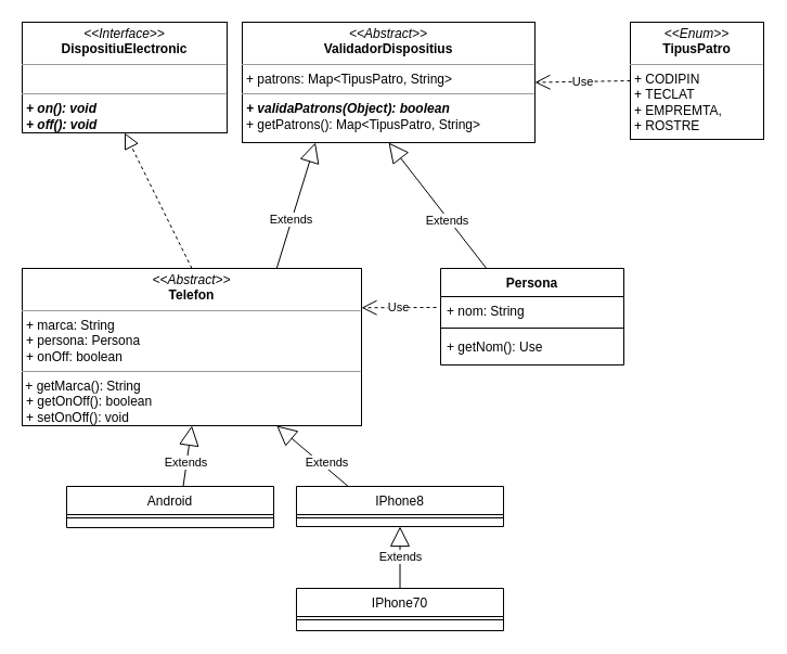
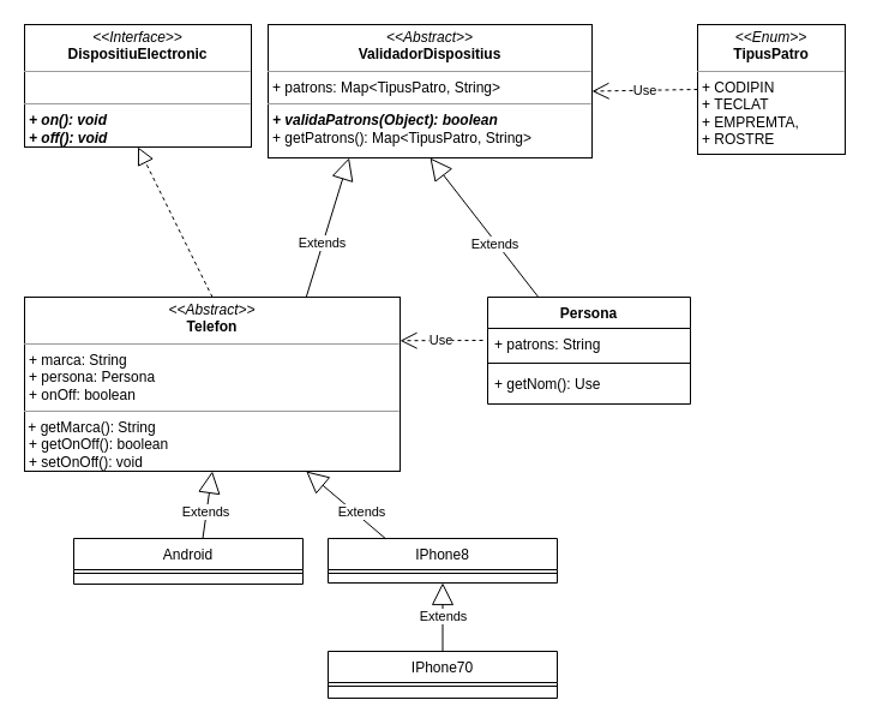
  <mxCell id="0" />
  <mxCell id="1" parent="0" />
  <mxCell id="2" value="Android" style="swimlane;fontStyle=0;align=center;verticalAlign=top;childLayout=stackLayout;horizontal=1;startSize=26;horizontalStack=0;resizeParent=1;resizeLast=0;collapsible=1;marginBottom=0;rounded=0;shadow=0;strokeWidth=1;" parent="1" vertex="1"><mxGeometry x="61" y="448" width="191" height="38" as="geometry"><mxRectangle x="130" y="380" width="160" height="26" as="alternateBounds" /></mxGeometry></mxCell>
  <mxCell id="3" value="" style="line;html=1;strokeWidth=1;align=left;verticalAlign=middle;spacingTop=-1;spacingLeft=3;spacingRight=3;rotatable=0;labelPosition=right;points=[];portConstraint=eastwest;" parent="2" vertex="1"><mxGeometry y="26" width="191" height="6" as="geometry" /></mxCell>
  <mxCell id="4" value="&lt;p style=&quot;margin:0px;margin-top:4px;text-align:center;&quot;&gt;&lt;i&gt;&amp;lt;&amp;lt;Interface&amp;gt;&amp;gt;&lt;/i&gt;&lt;br&gt;&lt;b&gt;DispositiuElectronic&lt;/b&gt;&lt;/p&gt;&lt;hr size=&quot;1&quot;&gt;&lt;p style=&quot;margin:0px;margin-left:4px;&quot;&gt;&lt;br&gt;&lt;/p&gt;&lt;hr size=&quot;1&quot;&gt;&lt;p style=&quot;margin:0px;margin-left:4px;&quot;&gt;&lt;b&gt;&lt;i&gt;+ on(): void&lt;br&gt;+ off(): void&lt;/i&gt;&lt;/b&gt;&lt;/p&gt;" style="verticalAlign=top;align=left;overflow=fill;fontSize=12;fontFamily=Helvetica;html=1;whiteSpace=wrap;" parent="1" vertex="1"><mxGeometry x="20" y="20" width="189" height="102" as="geometry" /></mxCell>
  <mxCell id="5" value="Extends" style="endArrow=block;endSize=16;endFill=0;html=1;rounded=0;exitX=0.563;exitY=-0.002;exitDx=0;exitDy=0;entryX=0.5;entryY=1;entryDx=0;entryDy=0;exitPerimeter=0;" parent="1" source="2" target="12" edge="1"><mxGeometry x="-0.221" y="1" width="160" relative="1" as="geometry"><mxPoint x="79.25" y="482" as="sourcePoint" /><mxPoint x="213.25" y="381" as="targetPoint" /><mxPoint as="offset" /></mxGeometry></mxCell>
  <mxCell id="6" value="IPhone8" style="swimlane;fontStyle=0;align=center;verticalAlign=top;childLayout=stackLayout;horizontal=1;startSize=26;horizontalStack=0;resizeParent=1;resizeLast=0;collapsible=1;marginBottom=0;rounded=0;shadow=0;strokeWidth=1;" parent="1" vertex="1"><mxGeometry x="273" y="448" width="191" height="37" as="geometry"><mxRectangle x="130" y="380" width="160" height="26" as="alternateBounds" /></mxGeometry></mxCell>
  <mxCell id="7" value="" style="line;html=1;strokeWidth=1;align=left;verticalAlign=middle;spacingTop=-1;spacingLeft=3;spacingRight=3;rotatable=0;labelPosition=right;points=[];portConstraint=eastwest;" parent="6" vertex="1"><mxGeometry y="26" width="191" height="6" as="geometry" /></mxCell>
  <mxCell id="8" value="Extends" style="endArrow=block;endSize=16;endFill=0;html=1;rounded=0;exitX=0.25;exitY=0;exitDx=0;exitDy=0;entryX=0.75;entryY=1;entryDx=0;entryDy=0;" parent="1" source="6" target="12" edge="1"><mxGeometry x="-0.336" y="-4" width="160" relative="1" as="geometry"><mxPoint x="-28" y="337" as="sourcePoint" /><mxPoint x="292" y="374" as="targetPoint" /><mxPoint as="offset" /></mxGeometry></mxCell>
  <mxCell id="9" value="IPhone70" style="swimlane;fontStyle=0;align=center;verticalAlign=top;childLayout=stackLayout;horizontal=1;startSize=26;horizontalStack=0;resizeParent=1;resizeLast=0;collapsible=1;marginBottom=0;rounded=0;shadow=0;strokeWidth=1;" parent="1" vertex="1"><mxGeometry x="273" y="542" width="191" height="39" as="geometry"><mxRectangle x="130" y="380" width="160" height="26" as="alternateBounds" /></mxGeometry></mxCell>
  <mxCell id="10" value="" style="line;html=1;strokeWidth=1;align=left;verticalAlign=middle;spacingTop=-1;spacingLeft=3;spacingRight=3;rotatable=0;labelPosition=right;points=[];portConstraint=eastwest;" parent="9" vertex="1"><mxGeometry y="26" width="191" height="6" as="geometry" /></mxCell>
  <mxCell id="11" value="Extends" style="endArrow=block;endSize=16;endFill=0;html=1;rounded=0;exitX=0.5;exitY=0;exitDx=0;exitDy=0;" parent="1" source="9" target="6" edge="1"><mxGeometry width="160" relative="1" as="geometry"><mxPoint x="-28" y="437" as="sourcePoint" /><mxPoint x="267" y="485" as="targetPoint" /></mxGeometry></mxCell>
  <mxCell id="12" value="&lt;p style=&quot;margin:0px;margin-top:4px;text-align:center;&quot;&gt;&lt;i&gt;&amp;lt;&amp;lt;Abstract&amp;gt;&amp;gt;&lt;/i&gt;&lt;br&gt;&lt;b&gt;Telefon&lt;/b&gt;&lt;/p&gt;&lt;hr size=&quot;1&quot;&gt;&lt;p style=&quot;margin:0px;margin-left:4px;&quot;&gt;+ marca: String&lt;br&gt;+ persona: Persona&lt;/p&gt;&lt;p style=&quot;margin:0px;margin-left:4px;&quot;&gt;+ onOff: boolean&lt;/p&gt;&lt;hr size=&quot;1&quot;&gt;&amp;nbsp;+ getMarca(): String&lt;br&gt;&lt;p style=&quot;margin:0px;margin-left:4px;&quot;&gt;+ getOnOff(): boolean&lt;/p&gt;&lt;p style=&quot;margin:0px;margin-left:4px;&quot;&gt;+ setOnOff(): void&lt;/p&gt;" style="verticalAlign=top;align=left;overflow=fill;fontSize=12;fontFamily=Helvetica;html=1;whiteSpace=wrap;" parent="1" vertex="1"><mxGeometry x="20" y="247" width="313" height="145" as="geometry" /></mxCell>
  <mxCell id="13" value="" style="endArrow=block;dashed=1;endFill=0;endSize=12;html=1;rounded=0;entryX=0.5;entryY=1;entryDx=0;entryDy=0;exitX=0.5;exitY=0;exitDx=0;exitDy=0;" parent="1" source="12" target="4" edge="1"><mxGeometry width="160" relative="1" as="geometry"><mxPoint x="277" y="116" as="sourcePoint" /><mxPoint x="137" y="-28" as="targetPoint" /></mxGeometry></mxCell>
  <mxCell id="14" value="&lt;p style=&quot;margin:0px;margin-top:4px;text-align:center;&quot;&gt;&lt;i&gt;&amp;lt;&amp;lt;Abstract&amp;gt;&amp;gt;&lt;/i&gt;&lt;br&gt;&lt;b&gt;ValidadorDispositius&lt;/b&gt;&lt;/p&gt;&lt;hr size=&quot;1&quot;&gt;&lt;p style=&quot;margin:0px;margin-left:4px;&quot;&gt;+ patrons: Map&amp;lt;TipusPatro, String&amp;gt;&lt;br&gt;&lt;/p&gt;&lt;hr size=&quot;1&quot;&gt;&lt;p style=&quot;margin:0px;margin-left:4px;&quot;&gt;&lt;span style=&quot;border-color: var(--border-color);&quot;&gt;&lt;span style=&quot;border-color: var(--border-color);&quot;&gt;&lt;b style=&quot;border-color: var(--border-color);&quot;&gt;&lt;i style=&quot;border-color: var(--border-color);&quot;&gt;+ validaPatrons(Object): boolean&lt;/i&gt;&lt;/b&gt;&lt;br&gt;&lt;/span&gt;&lt;/span&gt;&lt;/p&gt;&lt;p style=&quot;margin:0px;margin-left:4px;&quot;&gt;&lt;span style=&quot;border-color: var(--border-color);&quot;&gt;&lt;span style=&quot;border-color: var(--border-color);&quot;&gt;&lt;span style=&quot;border-color: var(--border-color);&quot;&gt;&lt;span style=&quot;border-color: var(--border-color);&quot;&gt;+ getPatrons(): Map&amp;lt;TipusPatro, String&amp;gt;&lt;/span&gt;&lt;/span&gt;&lt;/span&gt;&lt;/span&gt;&lt;/p&gt;&lt;br&gt;&lt;p style=&quot;margin:0px;margin-left:4px;&quot;&gt;&lt;br&gt;&lt;/p&gt;" style="verticalAlign=top;align=left;overflow=fill;fontSize=12;fontFamily=Helvetica;html=1;whiteSpace=wrap;" parent="1" vertex="1"><mxGeometry x="223" y="20" width="270" height="111" as="geometry" /></mxCell>
  <mxCell id="15" value="Persona" style="swimlane;fontStyle=1;align=center;verticalAlign=top;childLayout=stackLayout;horizontal=1;startSize=26;horizontalStack=0;resizeParent=1;resizeParentMax=0;resizeLast=0;collapsible=1;marginBottom=0;whiteSpace=wrap;html=1;" parent="1" vertex="1"><mxGeometry x="406" y="247" width="169" height="89" as="geometry" /></mxCell>
- <mxCell id="16" value="+ nom: String" style="text;strokeColor=none;fillColor=none;align=left;verticalAlign=top;spacingLeft=4;spacingRight=4;overflow=hidden;rotatable=0;points=[[0,0.5],[1,0.5]];portConstraint=eastwest;whiteSpace=wrap;html=1;" parent="15" vertex="1"><mxGeometry y="26" width="169" height="25" as="geometry" /></mxCell>
+ <mxCell id="16" value="+ patrons: String" style="text;strokeColor=none;fillColor=none;align=left;verticalAlign=top;spacingLeft=4;spacingRight=4;overflow=hidden;rotatable=0;points=[[0,0.5],[1,0.5]];portConstraint=eastwest;whiteSpace=wrap;html=1;" parent="15" vertex="1"><mxGeometry y="26" width="169" height="25" as="geometry" /></mxCell>
  <mxCell id="17" value="" style="line;strokeWidth=1;fillColor=none;align=left;verticalAlign=middle;spacingTop=-1;spacingLeft=3;spacingRight=3;rotatable=0;labelPosition=right;points=[];portConstraint=eastwest;strokeColor=inherit;" parent="15" vertex="1"><mxGeometry y="51" width="169" height="8" as="geometry" /></mxCell>
  <mxCell id="18" value="+ getNom(): Use&lt;br&gt;" style="text;strokeColor=none;fillColor=none;align=left;verticalAlign=top;spacingLeft=4;spacingRight=4;overflow=hidden;rotatable=0;points=[[0,0.5],[1,0.5]];portConstraint=eastwest;whiteSpace=wrap;html=1;" parent="15" vertex="1"><mxGeometry y="59" width="169" height="30" as="geometry" /></mxCell>
  <mxCell id="19" value="Use" style="endArrow=open;endSize=12;dashed=1;html=1;rounded=0;entryX=1;entryY=0.25;entryDx=0;entryDy=0;" parent="1" target="12" edge="1"><mxGeometry width="160" relative="1" as="geometry"><mxPoint x="402" y="283" as="sourcePoint" /><mxPoint x="313" y="250" as="targetPoint" /></mxGeometry></mxCell>
  <mxCell id="20" value="Extends" style="endArrow=block;endSize=16;endFill=0;html=1;rounded=0;exitX=0.75;exitY=0;exitDx=0;exitDy=0;entryX=0.25;entryY=1;entryDx=0;entryDy=0;" parent="1" source="12" target="14" edge="1"><mxGeometry x="-0.221" y="1" width="160" relative="1" as="geometry"><mxPoint x="179" y="458" as="sourcePoint" /><mxPoint x="364" y="226" as="targetPoint" /><mxPoint as="offset" /></mxGeometry></mxCell>
  <mxCell id="21" value="Extends" style="endArrow=block;endSize=16;endFill=0;html=1;rounded=0;exitX=0.25;exitY=0;exitDx=0;exitDy=0;entryX=0.5;entryY=1;entryDx=0;entryDy=0;" parent="1" source="15" target="14" edge="1"><mxGeometry x="-0.221" y="1" width="160" relative="1" as="geometry"><mxPoint x="265" y="257" as="sourcePoint" /><mxPoint x="375" y="194" as="targetPoint" /><mxPoint as="offset" /></mxGeometry></mxCell>
  <mxCell id="22" value="&lt;p style=&quot;margin:0px;margin-top:4px;text-align:center;&quot;&gt;&lt;i&gt;&amp;lt;&amp;lt;Enum&amp;gt;&amp;gt;&lt;/i&gt;&lt;br&gt;&lt;b&gt;TipusPatro&lt;/b&gt;&lt;/p&gt;&lt;hr size=&quot;1&quot;&gt;&lt;p style=&quot;margin:0px;margin-left:4px;&quot;&gt;+ CODIPIN&lt;/p&gt;&lt;p style=&quot;margin:0px;margin-left:4px;&quot;&gt;+&lt;span style=&quot;background-color: initial;&quot;&gt;&amp;nbsp;TECLAT&lt;/span&gt;&lt;/p&gt;&lt;p style=&quot;margin:0px;margin-left:4px;&quot;&gt;+ EMPREMTA,&lt;/p&gt;&lt;p style=&quot;margin:0px;margin-left:4px;&quot;&gt;+ ROSTRE&lt;/p&gt;" style="verticalAlign=top;align=left;overflow=fill;fontSize=12;fontFamily=Helvetica;html=1;whiteSpace=wrap;" vertex="1" parent="1"><mxGeometry x="581" y="20" width="123" height="108" as="geometry" /></mxCell>
  <mxCell id="23" value="Use" style="endArrow=open;endSize=12;dashed=1;html=1;rounded=0;entryX=1;entryY=0.5;entryDx=0;entryDy=0;exitX=0;exitY=0.5;exitDx=0;exitDy=0;" edge="1" parent="1" source="22" target="14"><mxGeometry width="160" relative="1" as="geometry"><mxPoint x="412" y="293" as="sourcePoint" /><mxPoint x="343" y="293" as="targetPoint" /></mxGeometry></mxCell>
